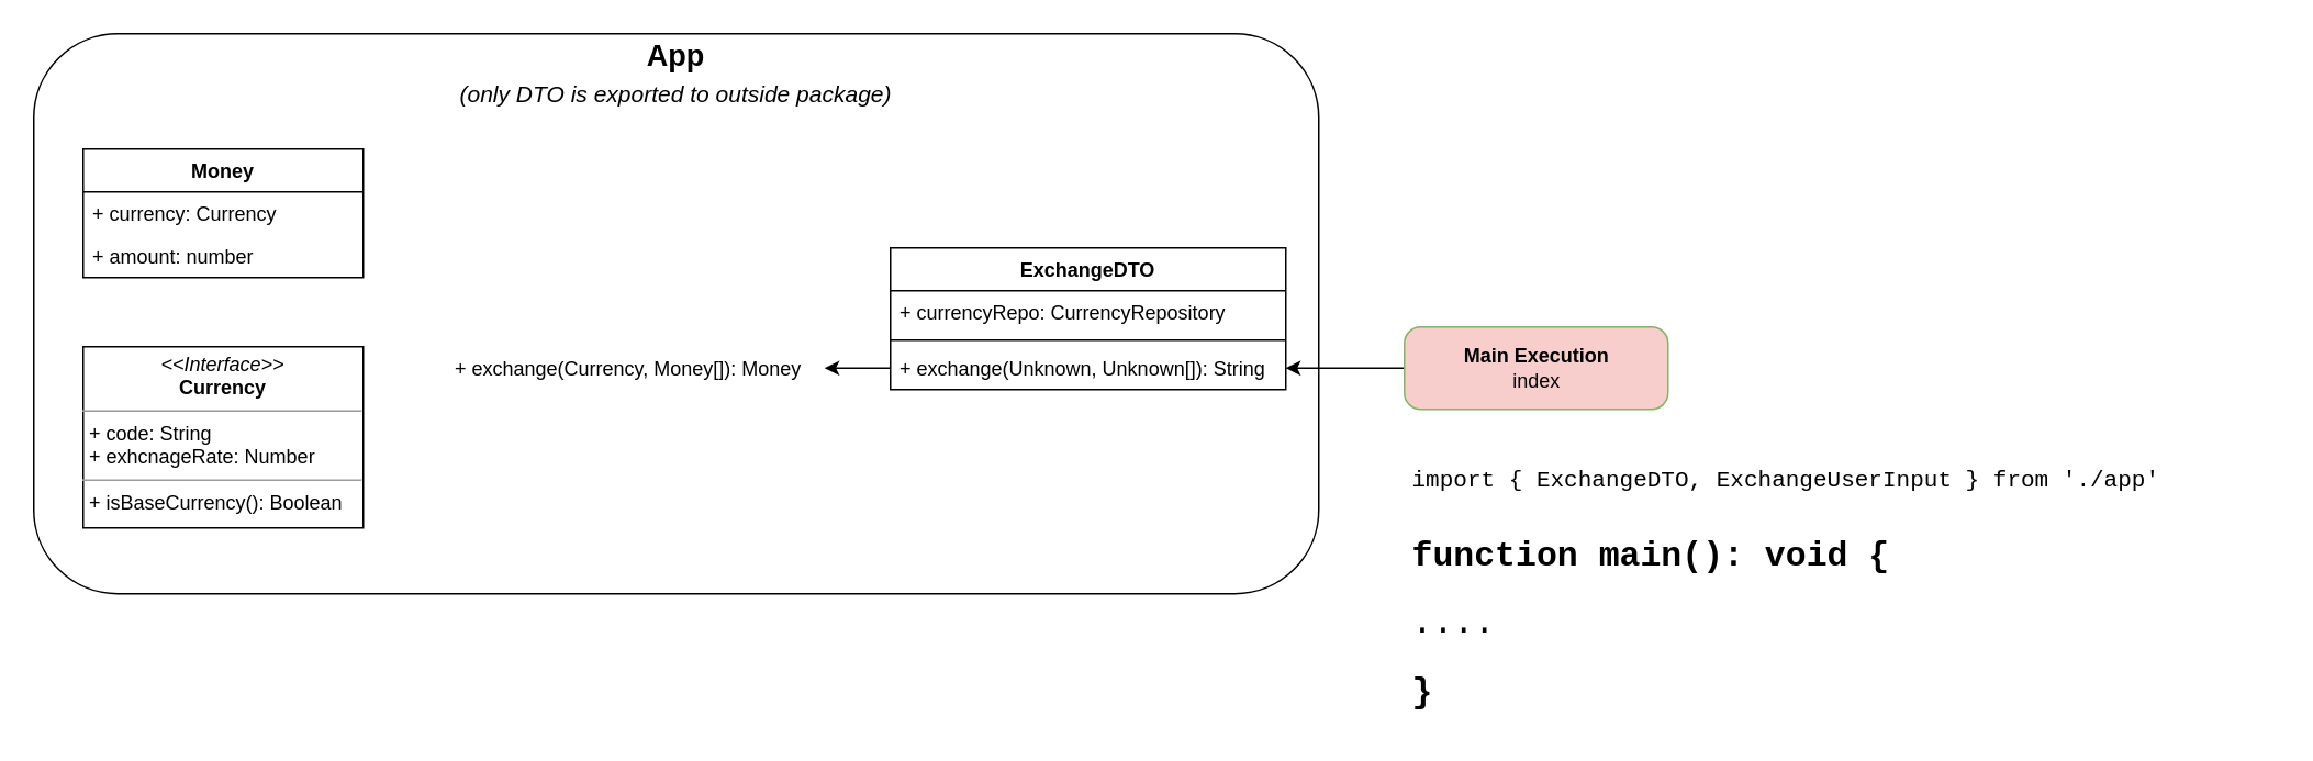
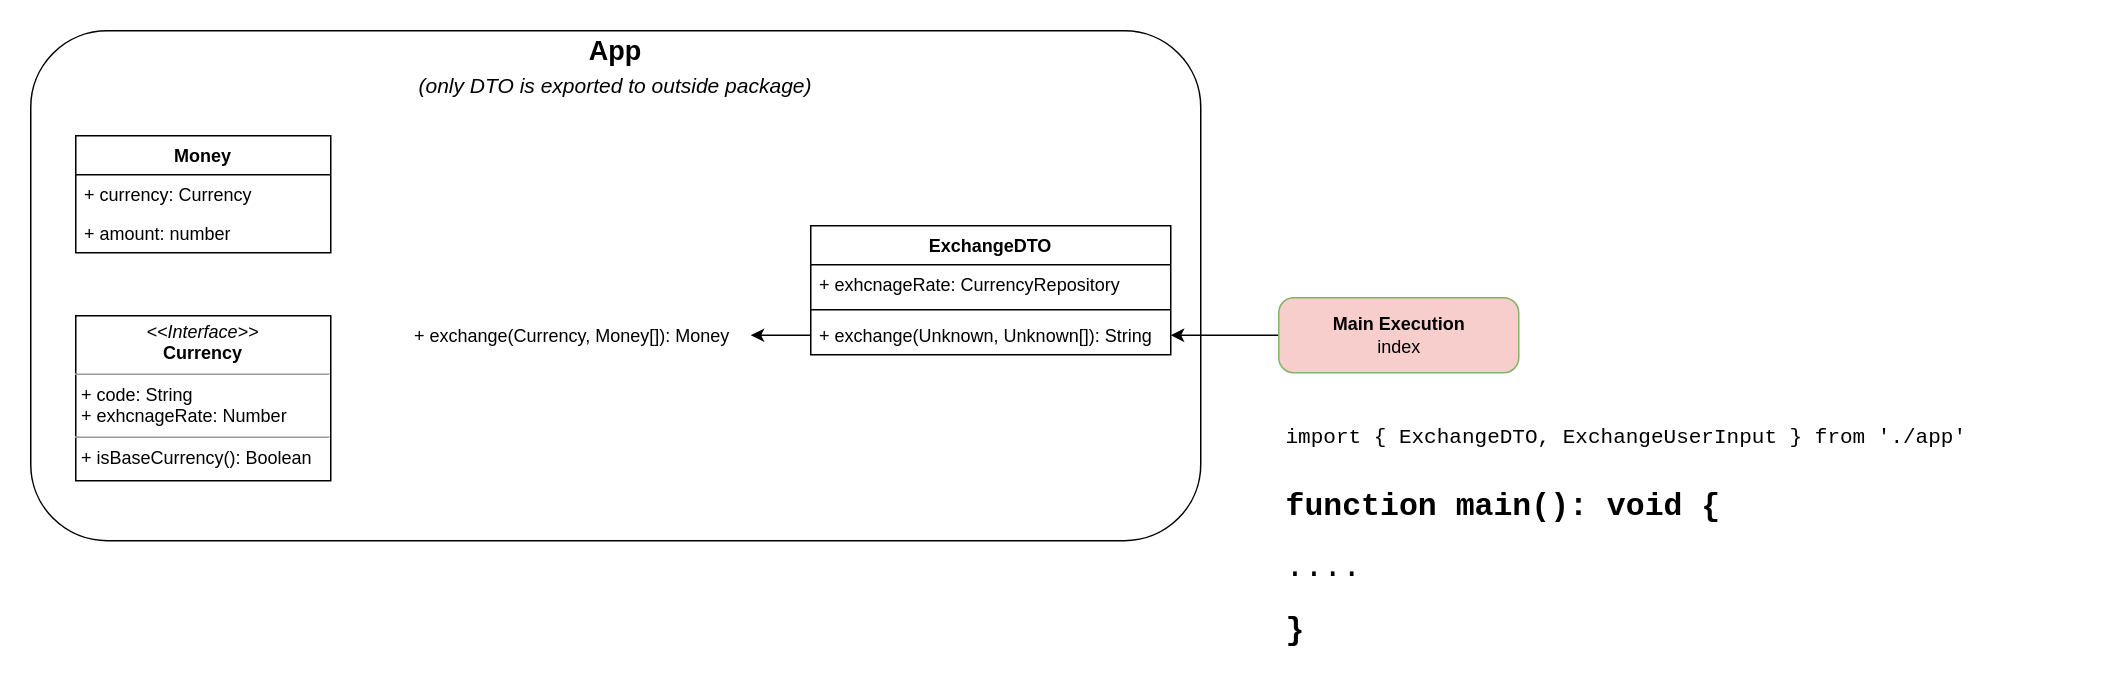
  <mxCell id="0" />
  <mxCell id="1" parent="0" />
  <mxCell id="2" value="" style="rounded=1;whiteSpace=wrap;html=1;fillColor=default;" vertex="1" parent="1"><mxGeometry x="20" y="20" width="780" height="340" as="geometry" /></mxCell>
  <mxCell id="3" value="ExchangeDTO" style="swimlane;fontStyle=1;align=center;verticalAlign=top;childLayout=stackLayout;horizontal=1;startSize=26;horizontalStack=0;resizeParent=1;resizeParentMax=0;resizeLast=0;collapsible=1;marginBottom=0;" vertex="1" parent="1"><mxGeometry x="540" y="150" width="240" height="86" as="geometry" /></mxCell>
- <mxCell id="4" value="+ currencyRepo: CurrencyRepository" style="text;strokeColor=none;fillColor=none;align=left;verticalAlign=top;spacingLeft=4;spacingRight=4;overflow=hidden;rotatable=0;points=[[0,0.5],[1,0.5]];portConstraint=eastwest;" vertex="1" parent="3"><mxGeometry y="26" width="240" height="26" as="geometry" /></mxCell>
+ <mxCell id="4" value="+ exhcnageRate: CurrencyRepository" style="text;strokeColor=none;fillColor=none;align=left;verticalAlign=top;spacingLeft=4;spacingRight=4;overflow=hidden;rotatable=0;points=[[0,0.5],[1,0.5]];portConstraint=eastwest;" vertex="1" parent="3"><mxGeometry y="26" width="240" height="26" as="geometry" /></mxCell>
  <mxCell id="5" value="" style="line;strokeWidth=1;fillColor=none;align=left;verticalAlign=middle;spacingTop=-1;spacingLeft=3;spacingRight=3;rotatable=0;labelPosition=right;points=[];portConstraint=eastwest;strokeColor=inherit;" vertex="1" parent="3"><mxGeometry y="52" width="240" height="8" as="geometry" /></mxCell>
  <mxCell id="6" value="+ exchange(Unknown, Unknown[]): String" style="text;strokeColor=none;fillColor=none;align=left;verticalAlign=top;spacingLeft=4;spacingRight=4;overflow=hidden;rotatable=0;points=[[0,0.5],[1,0.5]];portConstraint=eastwest;" vertex="1" parent="3"><mxGeometry y="60" width="240" height="26" as="geometry" /></mxCell>
  <mxCell id="7" value="+ exchange(Currency, Money[]): Money" style="text;strokeColor=none;fillColor=none;align=left;verticalAlign=top;spacingLeft=4;spacingRight=4;overflow=hidden;rotatable=0;points=[[0,0.5],[1,0.5]];portConstraint=eastwest;" vertex="1" parent="1"><mxGeometry x="270" y="210" width="230" height="26" as="geometry" /></mxCell>
  <mxCell id="8" style="edgeStyle=orthogonalEdgeStyle;rounded=0;orthogonalLoop=1;jettySize=auto;html=1;exitX=0;exitY=0.5;exitDx=0;exitDy=0;" edge="1" parent="1" source="6" target="7"><mxGeometry relative="1" as="geometry" /></mxCell>
  <mxCell id="9" value="Money" style="swimlane;fontStyle=1;align=center;verticalAlign=top;childLayout=stackLayout;horizontal=1;startSize=26;horizontalStack=0;resizeParent=1;resizeParentMax=0;resizeLast=0;collapsible=1;marginBottom=0;fillColor=none;" vertex="1" parent="1"><mxGeometry x="50" y="90" width="170" height="78" as="geometry" /></mxCell>
  <mxCell id="10" value="+ currency: Currency" style="text;strokeColor=none;fillColor=none;align=left;verticalAlign=top;spacingLeft=4;spacingRight=4;overflow=hidden;rotatable=0;points=[[0,0.5],[1,0.5]];portConstraint=eastwest;" vertex="1" parent="9"><mxGeometry y="26" width="170" height="26" as="geometry" /></mxCell>
  <mxCell id="11" value="+ amount: number" style="text;strokeColor=none;fillColor=none;align=left;verticalAlign=top;spacingLeft=4;spacingRight=4;overflow=hidden;rotatable=0;points=[[0,0.5],[1,0.5]];portConstraint=eastwest;" vertex="1" parent="9"><mxGeometry y="52" width="170" height="26" as="geometry" /></mxCell>
  <mxCell id="12" value="&lt;p style=&quot;margin:0px;margin-top:4px;text-align:center;&quot;&gt;&lt;i&gt;&amp;lt;&amp;lt;Interface&amp;gt;&amp;gt;&lt;/i&gt;&lt;br&gt;&lt;b&gt;Currency&lt;/b&gt;&lt;/p&gt;&lt;hr size=&quot;1&quot;&gt;&lt;p style=&quot;margin:0px;margin-left:4px;&quot;&gt;+ code: String&lt;br&gt;+ exhcnageRate: Number&lt;/p&gt;&lt;hr size=&quot;1&quot;&gt;&lt;p style=&quot;margin:0px;margin-left:4px;&quot;&gt;+ isBaseCurrency(): Boolean&lt;br&gt;&lt;/p&gt;" style="verticalAlign=top;align=left;overflow=fill;fontSize=12;fontFamily=Helvetica;html=1;fillColor=none;" vertex="1" parent="1"><mxGeometry x="50" y="210" width="170" height="110" as="geometry" /></mxCell>
  <mxCell id="13" style="edgeStyle=orthogonalEdgeStyle;rounded=0;orthogonalLoop=1;jettySize=auto;html=1;exitX=0;exitY=0.5;exitDx=0;exitDy=0;entryX=1;entryY=0.5;entryDx=0;entryDy=0;" edge="1" parent="1" source="14" target="6"><mxGeometry relative="1" as="geometry" /></mxCell>
  <mxCell id="14" value="&lt;b&gt;Main Execution&lt;/b&gt;&lt;br&gt;index" style="html=1;dashed=0;rounded=1;absoluteArcSize=1;arcSize=20;verticalAlign=middle;align=center;fillColor=#f8cecc;strokeColor=#82b366;" vertex="1" parent="1"><mxGeometry x="852" y="198" width="160" height="50" as="geometry" /></mxCell>
  <mxCell id="15" value="&lt;b&gt;App&lt;/b&gt;&lt;br&gt;&lt;i&gt;&lt;font style=&quot;font-size: 14px;&quot;&gt;(only DTO is exported to outside package)&lt;/font&gt;&lt;/i&gt;" style="text;html=1;strokeColor=none;fillColor=none;align=center;verticalAlign=middle;whiteSpace=wrap;rounded=0;fontSize=18;" vertex="1" parent="1"><mxGeometry x="205" y="30" width="410" height="30" as="geometry" /></mxCell>
  <mxCell id="16" value="&lt;h1&gt;&lt;font face=&quot;Courier New&quot;&gt;&lt;span style=&quot;font-size: 14px; font-weight: 400;&quot;&gt;import { ExchangeDTO, ExchangeUserInput } from './app'&lt;/span&gt;&lt;br&gt;&lt;/font&gt;&lt;/h1&gt;&lt;h1 style=&quot;font-size: 21px;&quot;&gt;&lt;font style=&quot;font-size: 21px;&quot; face=&quot;Courier New&quot;&gt;function main(): void {&lt;/font&gt;&lt;/h1&gt;&lt;div style=&quot;font-size: 21px;&quot;&gt;&lt;font style=&quot;font-size: 21px;&quot; face=&quot;Courier New&quot;&gt;....&lt;/font&gt;&lt;/div&gt;&lt;h1 style=&quot;font-size: 21px;&quot;&gt;&lt;font style=&quot;font-size: 21px;&quot; face=&quot;Courier New&quot;&gt;}&lt;/font&gt;&lt;/h1&gt;&lt;p style=&quot;font-size: 21px;&quot;&gt;&lt;br&gt;&lt;/p&gt;" style="text;html=1;strokeColor=none;fillColor=none;spacing=5;spacingTop=-20;whiteSpace=wrap;overflow=hidden;rounded=0;fontSize=14;" vertex="1" parent="1"><mxGeometry x="852" y="260" width="530" height="180" as="geometry" /></mxCell>
